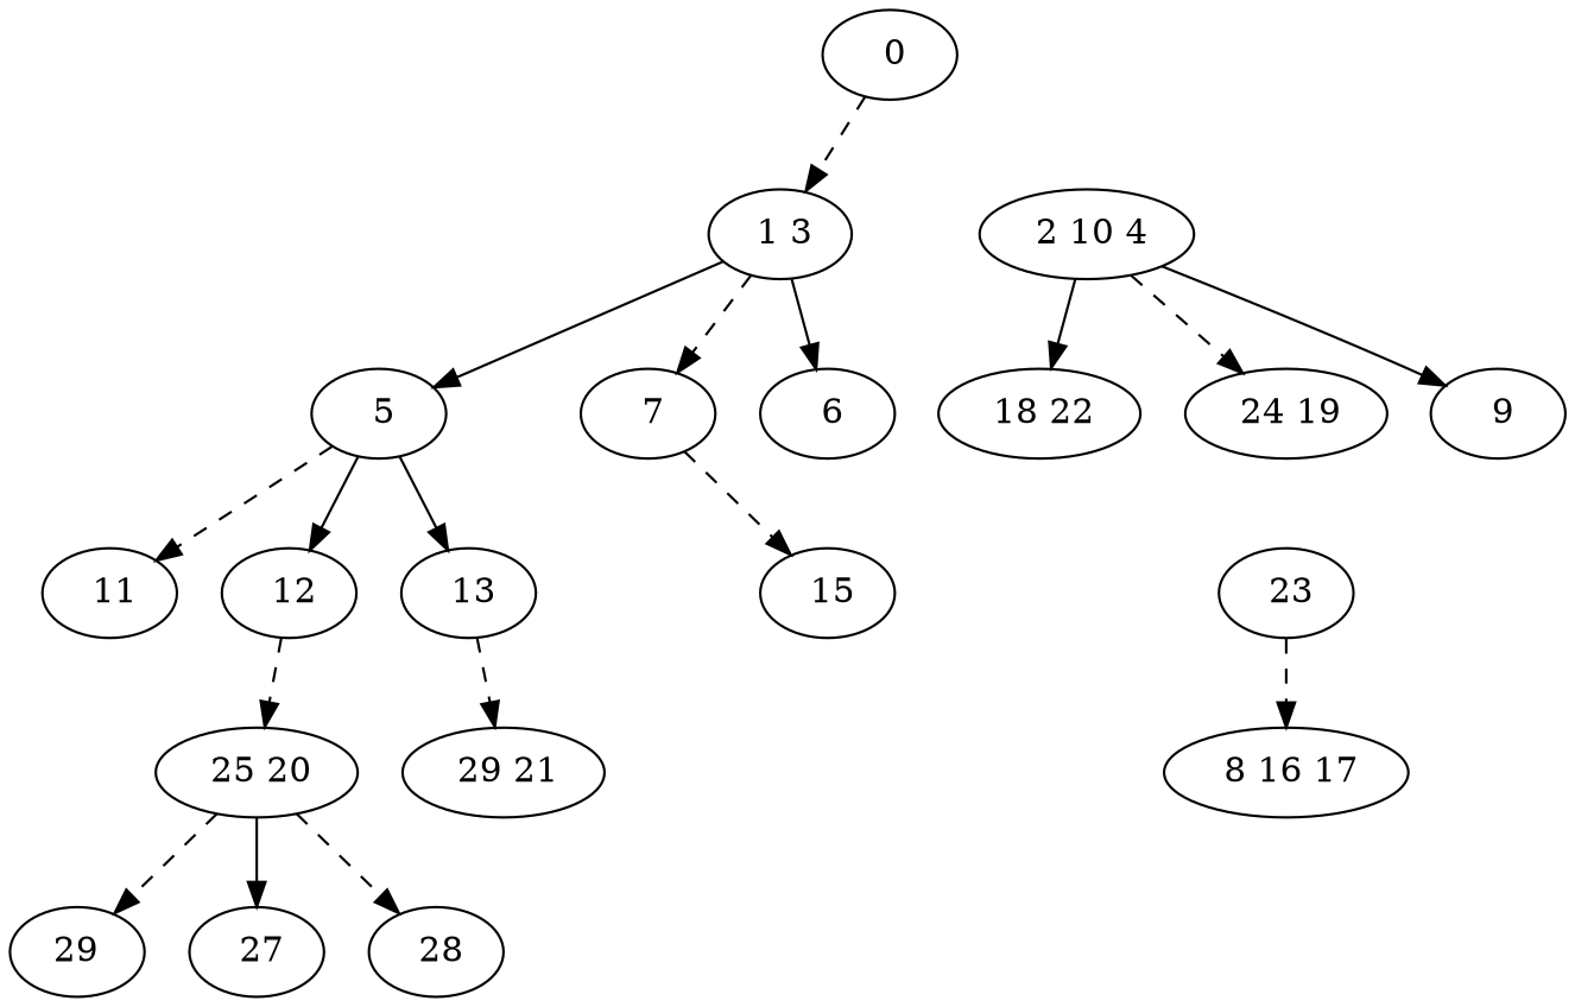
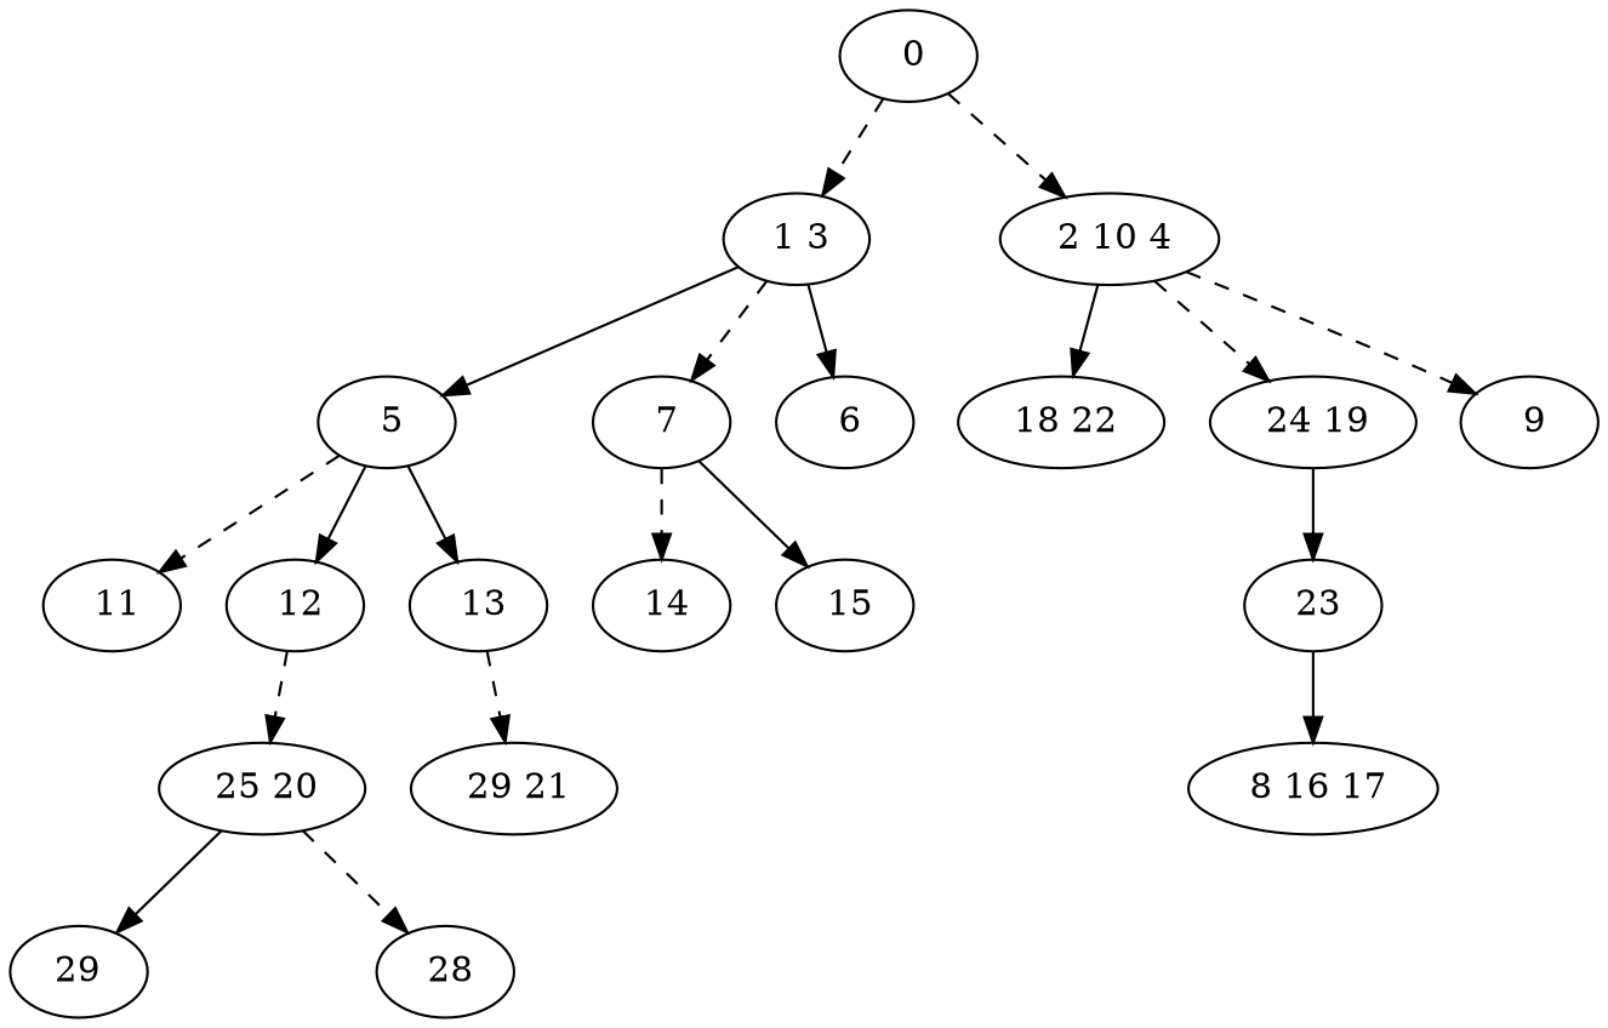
  digraph {
    edge [style=dashed]
    " 0"
    " 1 3"
    " 2 10 4"
    " 5"
    " 7"
    " 6"
    " 18 22"
    " 24 19"
    " 9"
    " 11"
    " 12"
    " 13"
+   " 14"
    " 15"
    " 23"
    " 25 20"
    " 29 21"
    " 8 16 17"
    n19 [label=29]
-   " 27"
    " 28"
    " 0" -> " 1 3"
+   " 0" -> " 2 10 4"
    " 1 3" -> " 5" [style=solid]
    " 1 3" -> " 7"
    " 1 3" -> " 6" [style=solid]
    " 2 10 4" -> " 18 22" [style=solid]
    " 2 10 4" -> " 24 19"
-   " 2 10 4" -> " 9" [style=solid]
+   " 2 10 4" -> " 9"
    " 5" -> " 11"
    " 5" -> " 12" [style=solid]
    " 5" -> " 13" [style=solid]
-   " 7" -> " 15"
+   " 7" -> " 14"
+   " 7" -> " 15" [style=solid]
+   " 24 19" -> " 23" [style=solid]
    " 12" -> " 25 20"
    " 13" -> " 29 21"
-   " 23" -> " 8 16 17"
-   " 25 20" -> n19
-   " 25 20" -> " 27" [style=solid]
+   " 23" -> " 8 16 17" [style=solid]
+   " 25 20" -> n19 [style=solid]
    " 25 20" -> " 28"
  }
